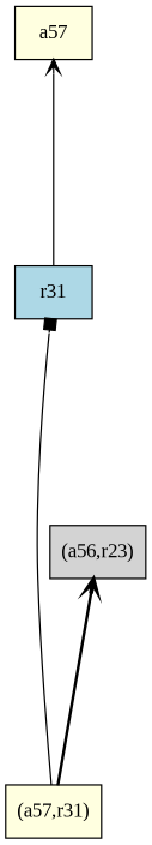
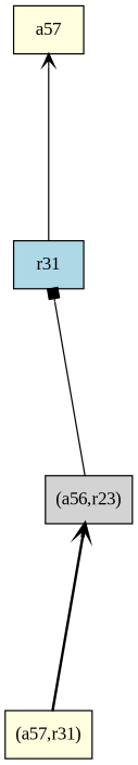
  digraph {
    fontname="Liberation Serif"
    rankdir=BT
    ranksep=2.0
    node [fillcolor=lightyellow fontname="Liberation Serif" shape=record style=filled]
    edge [arrowhead=vee fontname="Liberation Serif" style=solid]
    n1 [fillcolor=lightblue label="{r31}"]
    n2 [label="{a57}"]
    n3 [fillcolor=lightgrey label="{(a56,r23)}"]
    n4 [label="{(a57,r31)}"]
    n1 -> n2
-   n4 -> n1 [arrowhead=box]
+   n3 -> n1 [arrowhead=box]
    n4 -> n3 [style=bold]
  }
